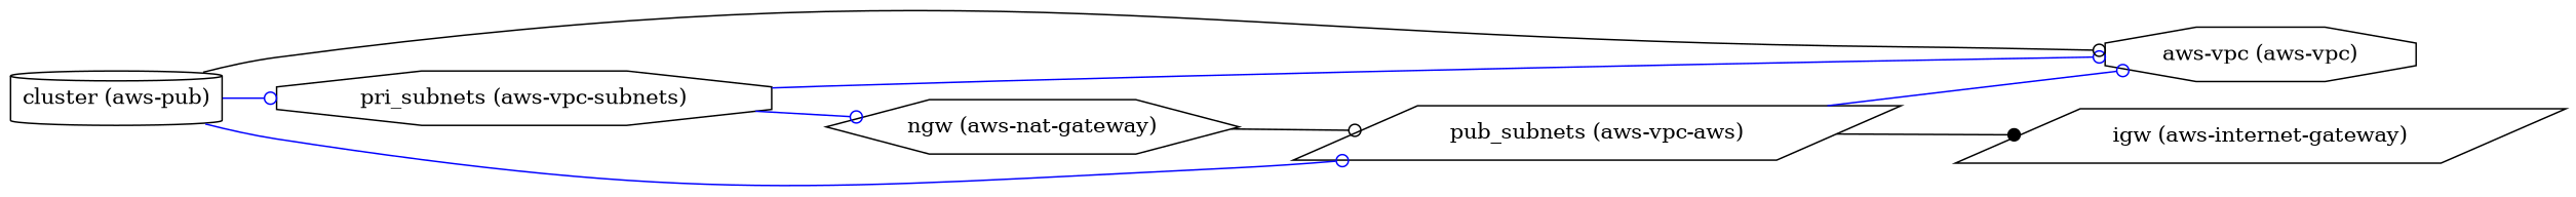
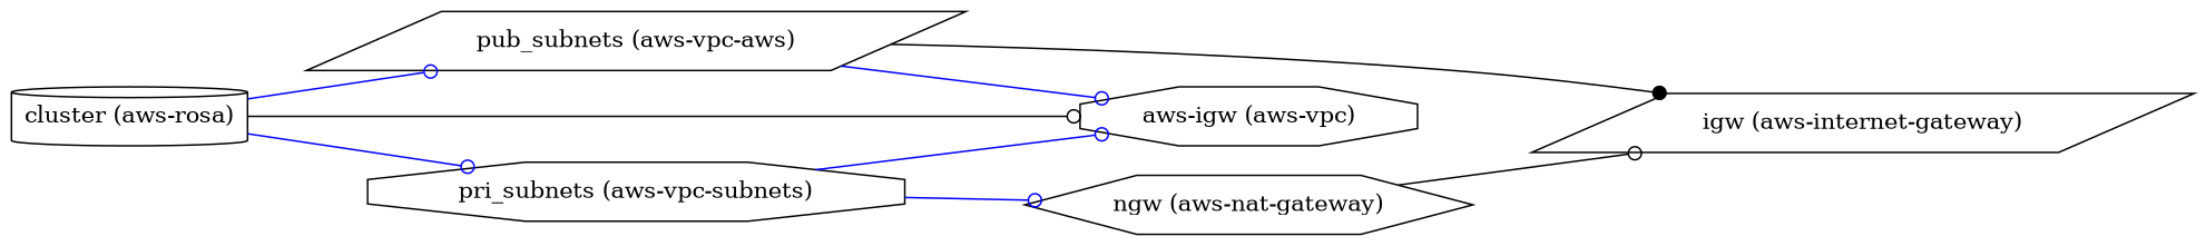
  digraph {
    rankdir=LR
    node [shape=octagon]
    edge [arrowhead=odot color=blue]
-   "aws-vpc (aws-vpc)"
+   "aws-vpc (aws-vpc)" [label="aws-igw (aws-vpc)"]
    "ngw (aws-nat-gateway)" [shape=hexagon]
    n3 [label="pub_subnets (aws-vpc-aws)" shape=parallelogram]
    "igw (aws-internet-gateway)" [shape=parallelogram]
    "pri_subnets (aws-vpc-subnets)"
-   "cluster (aws-rosa)" [shape=cylinder label="cluster (aws-pub)"]
-   "ngw (aws-nat-gateway)" -> n3 [color=black]
+   "cluster (aws-rosa)" [shape=cylinder]
+   "ngw (aws-nat-gateway)" -> "igw (aws-internet-gateway)" [color=black]
    n3 -> "aws-vpc (aws-vpc)"
    n3 -> "igw (aws-internet-gateway)" [arrowhead=dot color=black]
    "pri_subnets (aws-vpc-subnets)" -> "aws-vpc (aws-vpc)"
    "pri_subnets (aws-vpc-subnets)" -> "ngw (aws-nat-gateway)"
    "cluster (aws-rosa)" -> "aws-vpc (aws-vpc)" [color=black]
    "cluster (aws-rosa)" -> n3
    "cluster (aws-rosa)" -> "pri_subnets (aws-vpc-subnets)"
  }
